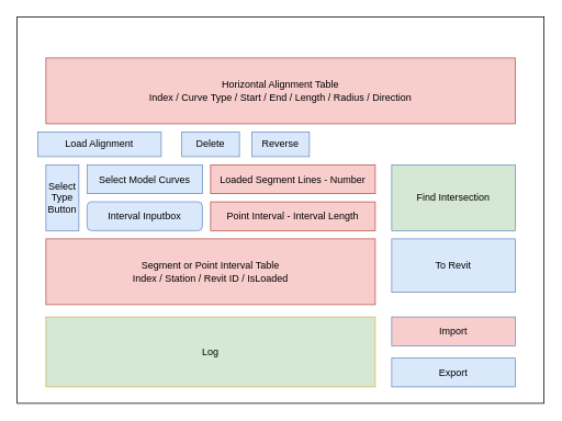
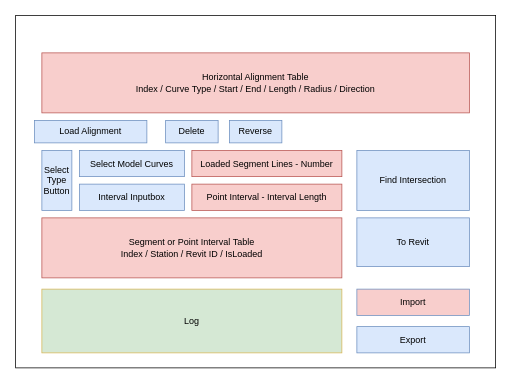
  <mxCell id="0" />
  <mxCell id="1" parent="0" />
  <mxCell id="2" value="" style="rounded=0;whiteSpace=wrap;html=1;" vertex="1" parent="1"><mxGeometry x="20" y="20" width="640" height="470" as="geometry" /></mxCell>
  <mxCell id="3" value="Horizontal Alignment Table&lt;br&gt;Index / Curve Type / Start / End / Length / Radius / Direction" style="rounded=0;whiteSpace=wrap;html=1;fillColor=#f8cecc;strokeColor=#b85450;" vertex="1" parent="1"><mxGeometry x="55" y="70" width="570" height="80" as="geometry" /></mxCell>
  <mxCell id="4" value="Segment or Point Interval Table&lt;br&gt;Index / Station / Revit ID / IsLoaded" style="rounded=0;whiteSpace=wrap;html=1;fillColor=#f8cecc;strokeColor=#b85450;" vertex="1" parent="1"><mxGeometry x="55" y="290" width="400" height="80" as="geometry" /></mxCell>
- <mxCell id="5" value="Find Intersection" style="rounded=0;whiteSpace=wrap;html=1;fillColor=#d5e8d4;strokeColor=#6c8ebf;" vertex="1" parent="1"><mxGeometry x="475" y="200" width="150" height="80" as="geometry" /></mxCell>
+ <mxCell id="5" value="Find Intersection" style="rounded=0;whiteSpace=wrap;html=1;fillColor=#dae8fc;strokeColor=#6c8ebf;" vertex="1" parent="1"><mxGeometry x="475" y="200" width="150" height="80" as="geometry" /></mxCell>
  <mxCell id="6" value="Loaded Segment Lines - Number" style="rounded=0;whiteSpace=wrap;html=1;fillColor=#f8cecc;strokeColor=#b85450;" vertex="1" parent="1"><mxGeometry x="255" y="200" width="200" height="35" as="geometry" /></mxCell>
  <mxCell id="7" value="Point Interval - Interval Length" style="rounded=0;whiteSpace=wrap;html=1;fillColor=#f8cecc;strokeColor=#b85450;" vertex="1" parent="1"><mxGeometry x="255" y="245" width="200" height="35" as="geometry" /></mxCell>
  <mxCell id="8" value="Load Alignment" style="rounded=0;whiteSpace=wrap;html=1;fillColor=#dae8fc;strokeColor=#6c8ebf;" vertex="1" parent="1"><mxGeometry x="45" y="160" width="150" height="30" as="geometry" /></mxCell>
  <mxCell id="9" value="Delete" style="rounded=0;whiteSpace=wrap;html=1;fillColor=#dae8fc;strokeColor=#6c8ebf;" vertex="1" parent="1"><mxGeometry x="220" y="160" width="70" height="30" as="geometry" /></mxCell>
  <mxCell id="10" value="Reverse" style="rounded=0;whiteSpace=wrap;html=1;fillColor=#dae8fc;strokeColor=#6c8ebf;" vertex="1" parent="1"><mxGeometry x="305" y="160" width="70" height="30" as="geometry" /></mxCell>
  <mxCell id="11" value="To Revit" style="rounded=0;whiteSpace=wrap;html=1;fillColor=#dae8fc;strokeColor=#6c8ebf;" vertex="1" parent="1"><mxGeometry x="475" y="290" width="150" height="65" as="geometry" /></mxCell>
  <mxCell id="12" value="Log" style="rounded=0;whiteSpace=wrap;html=1;fillColor=#d5e8d4;strokeColor=#d6b656;" vertex="1" parent="1"><mxGeometry x="55" y="385" width="400" height="85" as="geometry" /></mxCell>
  <mxCell id="13" value="Import" style="rounded=0;whiteSpace=wrap;html=1;fillColor=#f8cecc;strokeColor=#6c8ebf;" vertex="1" parent="1"><mxGeometry x="475" y="385" width="150" height="35" as="geometry" /></mxCell>
  <mxCell id="14" value="Export" style="rounded=0;whiteSpace=wrap;html=1;fillColor=#dae8fc;strokeColor=#6c8ebf;" vertex="1" parent="1"><mxGeometry x="475" y="435" width="150" height="35" as="geometry" /></mxCell>
  <mxCell id="15" value="Select Model Curves" style="rounded=0;whiteSpace=wrap;html=1;fillColor=#dae8fc;strokeColor=#6c8ebf;" vertex="1" parent="1"><mxGeometry x="105" y="200" width="140" height="35" as="geometry" /></mxCell>
  <mxCell id="16" value="Select Type Button" style="rounded=0;whiteSpace=wrap;html=1;fillColor=#dae8fc;strokeColor=#6c8ebf;" vertex="1" parent="1"><mxGeometry x="55" y="200" width="40" height="80" as="geometry" /></mxCell>
- <mxCell id="17" value="Interval Inputbox" style="whiteSpace=wrap;html=1;fillColor=#dae8fc;strokeColor=#6c8ebf;rounded=1;" vertex="1" parent="1"><mxGeometry x="105" y="245" width="140" height="35" as="geometry" /></mxCell>
+ <mxCell id="17" value="Interval Inputbox" style="rounded=0;whiteSpace=wrap;html=1;fillColor=#dae8fc;strokeColor=#6c8ebf;" vertex="1" parent="1"><mxGeometry x="105" y="245" width="140" height="35" as="geometry" /></mxCell>
